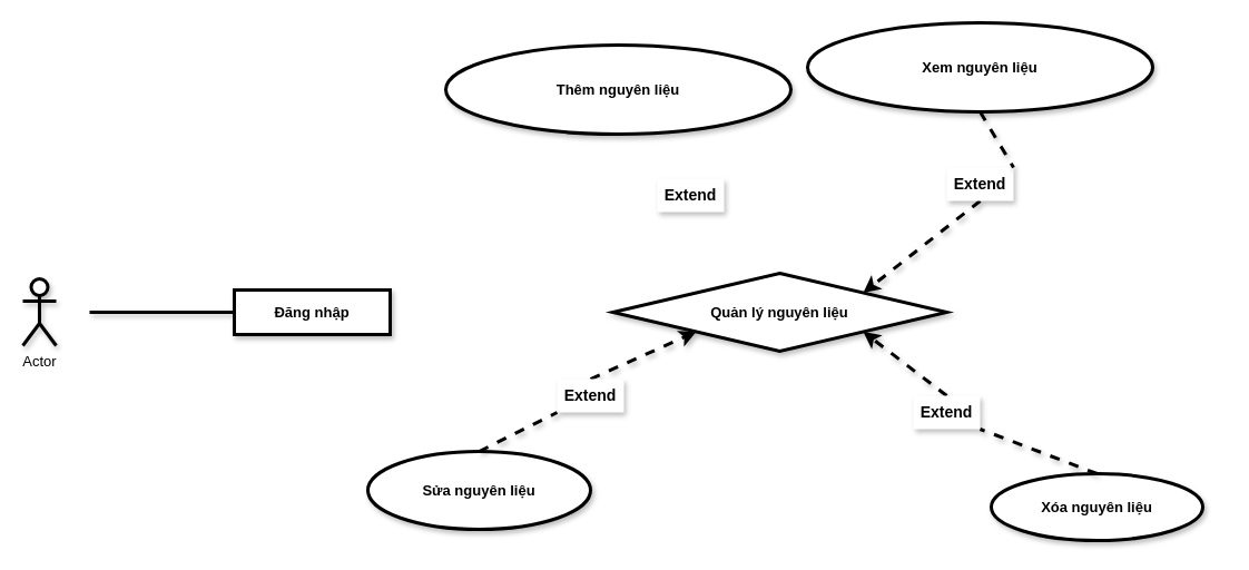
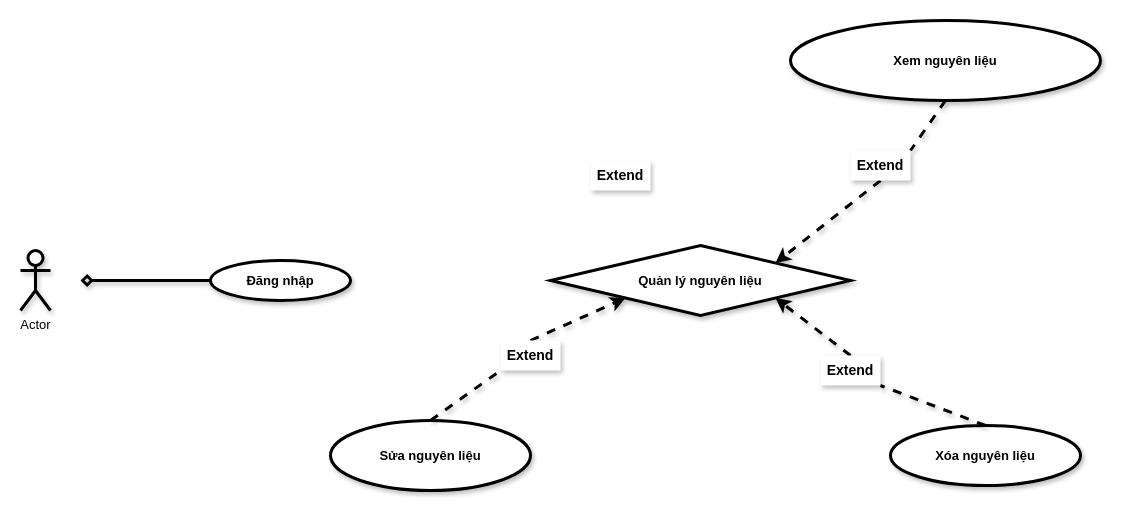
  <mxCell id="0" />
  <mxCell id="1" parent="0" />
  <mxCell id="2" value="Actor" style="shape=umlActor;verticalLabelPosition=bottom;verticalAlign=top;html=1;outlineConnect=0;strokeWidth=3;gradientColor=#ffffff;shadow=1;fontSize=13;points=[[0,1,0,0,0],[1,0,0,26,-6],[1,0.13,0,30,0],[1,0.3,0,30,0],[1,0.5,0,30,0],[1,0.67,0,30,0],[1,0.83,0,26,0],[1,1,0,20,0]];" vertex="1" parent="1"><mxGeometry x="20" y="250" width="30" height="60" as="geometry" /></mxCell>
- <mxCell id="3" style="edgeStyle=orthogonalEdgeStyle;rounded=0;orthogonalLoop=1;jettySize=auto;html=1;exitX=0;exitY=0.5;exitDx=0;exitDy=0;entryX=1;entryY=0.5;entryDx=30;entryDy=0;entryPerimeter=0;fontSize=13;endArrow=none;endFill=0;strokeWidth=3;shadow=1;" edge="1" parent="1" source="4" target="2"><mxGeometry relative="1" as="geometry" /></mxCell>
- <mxCell id="4" value="Đăng nhập" style="whiteSpace=wrap;html=1;align=center;newEdgeStyle={&quot;edgeStyle&quot;:&quot;entityRelationEdgeStyle&quot;,&quot;startArrow&quot;:&quot;none&quot;,&quot;endArrow&quot;:&quot;none&quot;,&quot;segment&quot;:10,&quot;curved&quot;:1};treeFolding=1;treeMoving=1;shadow=1;fontSize=13;strokeWidth=3;fillColor=default;gradientColor=#ffffff;fontStyle=1;rounded=0;" vertex="1" parent="1"><mxGeometry x="210" y="260" width="140" height="40" as="geometry" /></mxCell>
+ <mxCell id="3" style="edgeStyle=orthogonalEdgeStyle;rounded=0;orthogonalLoop=1;jettySize=auto;html=1;exitX=0;exitY=0.5;exitDx=0;exitDy=0;entryX=1;entryY=0.5;entryDx=30;entryDy=0;entryPerimeter=0;fontSize=13;endArrow=diamond;endFill=0;strokeWidth=3;shadow=1;" edge="1" parent="1" source="4" target="2"><mxGeometry relative="1" as="geometry" /></mxCell>
+ <mxCell id="4" value="Đăng nhập" style="ellipse;whiteSpace=wrap;html=1;align=center;newEdgeStyle={&quot;edgeStyle&quot;:&quot;entityRelationEdgeStyle&quot;,&quot;startArrow&quot;:&quot;none&quot;,&quot;endArrow&quot;:&quot;none&quot;,&quot;segment&quot;:10,&quot;curved&quot;:1};treeFolding=1;treeMoving=1;shadow=1;fontSize=13;strokeWidth=3;fillColor=default;gradientColor=#ffffff;fontStyle=1" vertex="1" parent="1"><mxGeometry x="210" y="260" width="140" height="40" as="geometry" /></mxCell>
  <mxCell id="5" value="Quản lý nguyên liệu" style="rhombus;whiteSpace=wrap;html=1;align=center;newEdgeStyle={&quot;edgeStyle&quot;:&quot;entityRelationEdgeStyle&quot;,&quot;startArrow&quot;:&quot;none&quot;,&quot;endArrow&quot;:&quot;none&quot;,&quot;segment&quot;:10,&quot;curved&quot;:1};treeFolding=1;treeMoving=1;shadow=1;fontSize=13;strokeWidth=3;fillColor=default;gradientColor=#ffffff;fontStyle=1;" vertex="1" parent="1"><mxGeometry x="550" y="245" width="300" height="70" as="geometry" /></mxCell>
- <mxCell id="6" value="Thêm nguyên liệu" style="ellipse;whiteSpace=wrap;html=1;align=center;newEdgeStyle={&quot;edgeStyle&quot;:&quot;entityRelationEdgeStyle&quot;,&quot;startArrow&quot;:&quot;none&quot;,&quot;endArrow&quot;:&quot;none&quot;,&quot;segment&quot;:10,&quot;curved&quot;:1};treeFolding=1;treeMoving=1;shadow=1;fontSize=13;strokeWidth=3;fillColor=default;gradientColor=#ffffff;fontStyle=1" vertex="1" parent="1"><mxGeometry x="400" y="40" width="310" height="80" as="geometry" /></mxCell>
  <mxCell id="7" style="edgeStyle=none;rounded=0;orthogonalLoop=1;jettySize=auto;html=1;exitX=0.5;exitY=0;exitDx=0;exitDy=0;entryX=0;entryY=1;entryDx=0;entryDy=0;shadow=1;dashed=1;fontSize=13;endArrow=classic;endFill=1;strokeWidth=3;startArrow=none;" edge="1" parent="1" source="12" target="5"><mxGeometry relative="1" as="geometry" /></mxCell>
- <mxCell id="8" value="Sửa nguyên liệu" style="ellipse;whiteSpace=wrap;html=1;align=center;newEdgeStyle={&quot;edgeStyle&quot;:&quot;entityRelationEdgeStyle&quot;,&quot;startArrow&quot;:&quot;none&quot;,&quot;endArrow&quot;:&quot;none&quot;,&quot;segment&quot;:10,&quot;curved&quot;:1};treeFolding=1;treeMoving=1;shadow=1;fontSize=13;strokeWidth=3;fillColor=default;gradientColor=#ffffff;fontStyle=1" vertex="1" parent="1"><mxGeometry x="330" y="405" width="200" height="70" as="geometry" /></mxCell>
+ <mxCell id="8" value="Sửa nguyên liệu" style="ellipse;whiteSpace=wrap;html=1;align=center;newEdgeStyle={&quot;edgeStyle&quot;:&quot;entityRelationEdgeStyle&quot;,&quot;startArrow&quot;:&quot;none&quot;,&quot;endArrow&quot;:&quot;none&quot;,&quot;segment&quot;:10,&quot;curved&quot;:1};treeFolding=1;treeMoving=1;shadow=1;fontSize=13;strokeWidth=3;fillColor=default;gradientColor=#ffffff;fontStyle=1" vertex="1" parent="1"><mxGeometry x="330" y="420" width="200" height="70" as="geometry" /></mxCell>
  <mxCell id="9" style="edgeStyle=none;rounded=0;orthogonalLoop=1;jettySize=auto;html=1;exitX=0.5;exitY=0;exitDx=0;exitDy=0;entryX=1;entryY=1;entryDx=0;entryDy=0;shadow=1;dashed=1;fontSize=13;endArrow=classic;endFill=1;strokeWidth=3;startArrow=none;" edge="1" parent="1" source="14" target="5"><mxGeometry relative="1" as="geometry" /></mxCell>
  <mxCell id="10" value="Xóa nguyên liệu" style="ellipse;whiteSpace=wrap;html=1;align=center;newEdgeStyle={&quot;edgeStyle&quot;:&quot;entityRelationEdgeStyle&quot;,&quot;startArrow&quot;:&quot;none&quot;,&quot;endArrow&quot;:&quot;none&quot;,&quot;segment&quot;:10,&quot;curved&quot;:1};treeFolding=1;treeMoving=1;shadow=1;fontSize=13;strokeWidth=3;fillColor=default;gradientColor=#ffffff;fontStyle=1" vertex="1" parent="1"><mxGeometry x="890" y="425" width="190" height="60" as="geometry" /></mxCell>
  <mxCell id="11" value="Extend" style="text;html=1;strokeColor=none;fillColor=default;align=center;verticalAlign=middle;whiteSpace=wrap;rounded=0;shadow=1;fontSize=14;fontStyle=1" vertex="1" parent="1"><mxGeometry x="590" y="160" width="60" height="30" as="geometry" /></mxCell>
  <mxCell id="12" value="Extend" style="text;html=1;strokeColor=none;fillColor=default;align=center;verticalAlign=middle;whiteSpace=wrap;rounded=0;shadow=1;fontSize=14;fontStyle=1" vertex="1" parent="1"><mxGeometry x="500" y="340" width="60" height="30" as="geometry" /></mxCell>
  <mxCell id="13" value="" style="edgeStyle=none;rounded=0;orthogonalLoop=1;jettySize=auto;html=1;exitX=0.5;exitY=0;exitDx=0;exitDy=0;entryX=0;entryY=1;entryDx=0;entryDy=0;shadow=1;dashed=1;fontSize=13;endArrow=none;endFill=1;strokeWidth=3;" edge="1" parent="1" source="8" target="12"><mxGeometry relative="1" as="geometry"><mxPoint x="540" y="420" as="sourcePoint" /><mxPoint x="593.934" y="304.749" as="targetPoint" /></mxGeometry></mxCell>
  <mxCell id="14" value="Extend" style="text;html=1;strokeColor=none;fillColor=default;align=center;verticalAlign=middle;whiteSpace=wrap;rounded=0;shadow=1;fontSize=14;fontStyle=1" vertex="1" parent="1"><mxGeometry x="820" y="355" width="60" height="30" as="geometry" /></mxCell>
  <mxCell id="15" value="" style="edgeStyle=none;rounded=0;orthogonalLoop=1;jettySize=auto;html=1;exitX=0.5;exitY=0;exitDx=0;exitDy=0;entryX=1;entryY=1;entryDx=0;entryDy=0;shadow=1;dashed=1;fontSize=13;endArrow=none;endFill=1;strokeWidth=3;" edge="1" parent="1" source="10" target="14"><mxGeometry relative="1" as="geometry"><mxPoint x="885" y="430" as="sourcePoint" /><mxPoint x="806.066" y="304.749" as="targetPoint" /></mxGeometry></mxCell>
  <mxCell id="16" style="edgeStyle=none;rounded=0;orthogonalLoop=1;jettySize=auto;html=1;exitX=0.5;exitY=1;exitDx=0;exitDy=0;entryX=1;entryY=0;entryDx=0;entryDy=0;shadow=1;dashed=1;fontSize=14;endArrow=classic;endFill=1;strokeWidth=3;startArrow=none;" edge="1" parent="1" source="18" target="5"><mxGeometry relative="1" as="geometry" /></mxCell>
- <mxCell id="17" value="Xem nguyên liệu" style="ellipse;whiteSpace=wrap;html=1;align=center;newEdgeStyle={&quot;edgeStyle&quot;:&quot;entityRelationEdgeStyle&quot;,&quot;startArrow&quot;:&quot;none&quot;,&quot;endArrow&quot;:&quot;none&quot;,&quot;segment&quot;:10,&quot;curved&quot;:1};treeFolding=1;treeMoving=1;shadow=1;fontSize=13;strokeWidth=3;fillColor=default;gradientColor=#ffffff;fontStyle=1" vertex="1" parent="1"><mxGeometry x="725" y="20" width="310" height="80" as="geometry" /></mxCell>
+ <mxCell id="17" value="Xem nguyên liệu" style="ellipse;whiteSpace=wrap;html=1;align=center;newEdgeStyle={&quot;edgeStyle&quot;:&quot;entityRelationEdgeStyle&quot;,&quot;startArrow&quot;:&quot;none&quot;,&quot;endArrow&quot;:&quot;none&quot;,&quot;segment&quot;:10,&quot;curved&quot;:1};treeFolding=1;treeMoving=1;shadow=1;fontSize=13;strokeWidth=3;fillColor=default;gradientColor=#ffffff;fontStyle=1" vertex="1" parent="1"><mxGeometry x="790" y="20" width="310" height="80" as="geometry" /></mxCell>
  <mxCell id="18" value="Extend" style="text;html=1;strokeColor=none;fillColor=default;align=center;verticalAlign=middle;whiteSpace=wrap;rounded=0;shadow=1;fontSize=14;fontStyle=1" vertex="1" parent="1"><mxGeometry x="850" y="150" width="60" height="30" as="geometry" /></mxCell>
  <mxCell id="19" value="" style="edgeStyle=none;rounded=0;orthogonalLoop=1;jettySize=auto;html=1;exitX=0.5;exitY=1;exitDx=0;exitDy=0;entryX=1;entryY=0;entryDx=0;entryDy=0;shadow=1;dashed=1;fontSize=14;endArrow=none;endFill=1;strokeWidth=3;" edge="1" parent="1" source="17" target="18"><mxGeometry relative="1" as="geometry"><mxPoint x="945" y="100" as="sourcePoint" /><mxPoint x="806.066" y="255.251" as="targetPoint" /></mxGeometry></mxCell>
